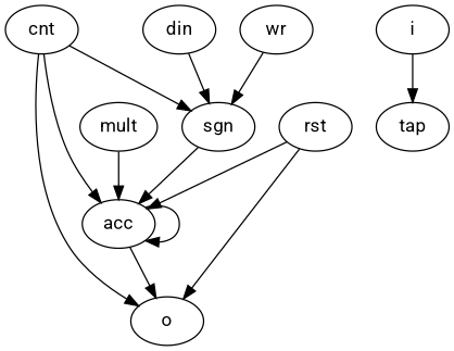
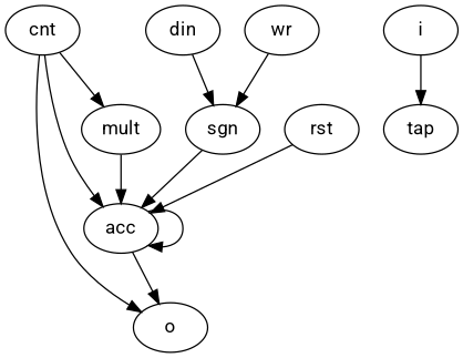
  digraph {
    fontname=Roboto
    node [fontname=Roboto]
    edge [fontname=Roboto weight=1.0]
    acc
    o
    din
    sgn
    mult
    i
    tap
    cnt
    wr
    rst
    acc -> acc
    acc -> o
    din -> sgn
    sgn -> acc [weight=2.0]
    mult -> acc [weight=3.0]
    i -> tap
    cnt -> acc [weight=5.0]
    cnt -> o
-   cnt -> sgn
+   cnt -> mult
    wr -> sgn
    rst -> acc [weight=3.0]
-   rst -> o [weight=2.0]
  }
